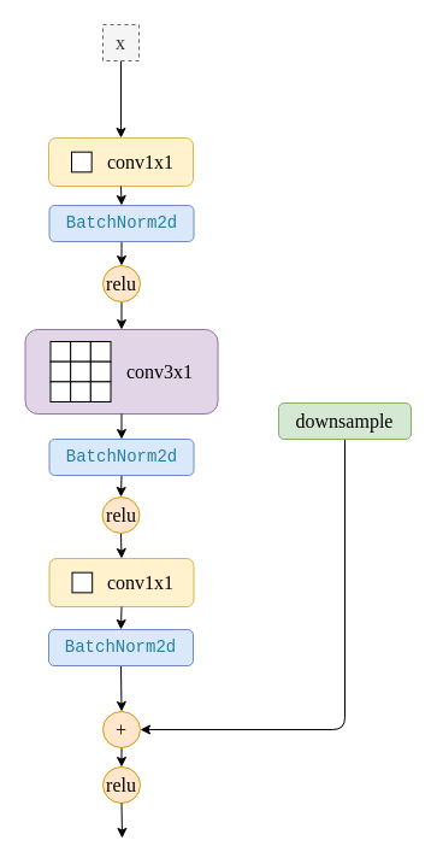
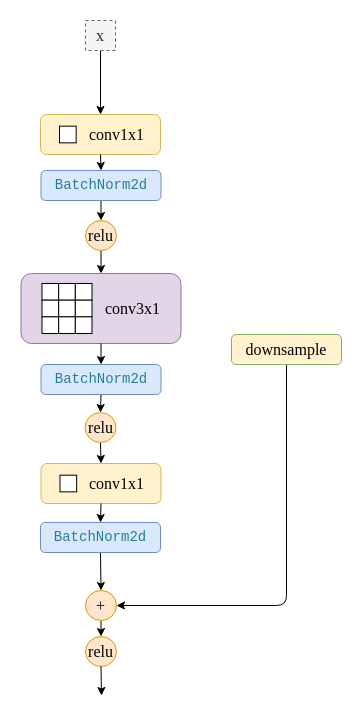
  <mxCell id="0" />
  <mxCell id="1" parent="0" />
  <mxCell id="2" value="" style="group" vertex="1" connectable="0" parent="1"><mxGeometry x="40" y="114" width="120" height="40" as="geometry" /></mxCell>
  <mxCell id="3" value="" style="rounded=1;whiteSpace=wrap;html=1;fillColor=#fff2cc;strokeColor=#d6b656;" vertex="1" parent="2"><mxGeometry width="120" height="40" as="geometry" /></mxCell>
  <mxCell id="4" value="" style="whiteSpace=wrap;html=1;aspect=fixed;" vertex="1" parent="2"><mxGeometry x="19.003" y="11.667" width="16.667" height="16.667" as="geometry" /></mxCell>
  <mxCell id="5" value="&lt;span style=&quot;&quot;&gt;conv1x1&lt;/span&gt;" style="text;html=1;align=center;verticalAlign=middle;resizable=0;points=[];autosize=1;strokeColor=none;fillColor=none;fontSize=16;fontFamily=Times New Roman;" vertex="1" parent="2"><mxGeometry x="35.67" y="5" width="80" height="30" as="geometry" /></mxCell>
  <mxCell id="6" style="edgeStyle=orthogonalEdgeStyle;rounded=0;orthogonalLoop=1;jettySize=auto;html=1;exitX=0.5;exitY=1;exitDx=0;exitDy=0;entryX=0.5;entryY=0;entryDx=0;entryDy=0;fontFamily=Times New Roman;fontSize=16;" edge="1" parent="1" source="7" target="12"><mxGeometry relative="1" as="geometry" /></mxCell>
  <mxCell id="7" value="&lt;div style=&quot;font-family: Consolas, &amp;quot;Courier New&amp;quot;, monospace; font-size: 14px; line-height: 19px;&quot;&gt;&lt;span style=&quot;color: #267f99;&quot;&gt;BatchNorm2d&lt;/span&gt; &lt;/div&gt;" style="rounded=1;whiteSpace=wrap;html=1;fontFamily=Times New Roman;fontSize=16;fillColor=#dae8fc;strokeColor=#6c8ebf;" vertex="1" parent="1"><mxGeometry x="40.5" y="170" width="120" height="30" as="geometry" /></mxCell>
  <mxCell id="8" style="edgeStyle=orthogonalEdgeStyle;rounded=0;orthogonalLoop=1;jettySize=auto;html=1;exitX=0.5;exitY=1;exitDx=0;exitDy=0;entryX=0.5;entryY=0;entryDx=0;entryDy=0;fontFamily=Times New Roman;fontSize=16;" edge="1" parent="1" source="9" target="3"><mxGeometry relative="1" as="geometry"><mxPoint x="100" y="100" as="targetPoint" /></mxGeometry></mxCell>
  <mxCell id="9" value="x" style="rounded=0;whiteSpace=wrap;html=1;fontFamily=Times New Roman;fontSize=16;fillColor=#f5f5f5;fontColor=#333333;strokeColor=#666666;dashed=1;" vertex="1" parent="1"><mxGeometry x="85" y="20" width="30" height="30" as="geometry" /></mxCell>
  <mxCell id="10" style="edgeStyle=orthogonalEdgeStyle;rounded=0;orthogonalLoop=1;jettySize=auto;html=1;exitX=0.5;exitY=1;exitDx=0;exitDy=0;entryX=0.5;entryY=0;entryDx=0;entryDy=0;fontFamily=Times New Roman;fontSize=16;" edge="1" parent="1" source="3" target="7"><mxGeometry relative="1" as="geometry"><mxPoint x="100" y="170" as="sourcePoint" /></mxGeometry></mxCell>
  <mxCell id="11" style="edgeStyle=orthogonalEdgeStyle;rounded=0;orthogonalLoop=1;jettySize=auto;html=1;exitX=0.5;exitY=1;exitDx=0;exitDy=0;entryX=0.5;entryY=0;entryDx=0;entryDy=0;fontFamily=Times New Roman;fontSize=16;" edge="1" parent="1" source="12" target="14"><mxGeometry relative="1" as="geometry" /></mxCell>
  <mxCell id="12" value="relu" style="ellipse;whiteSpace=wrap;html=1;fontFamily=Times New Roman;fontSize=16;fillColor=#ffe6cc;strokeColor=#d79b00;" vertex="1" parent="1"><mxGeometry x="85" y="220" width="31" height="30" as="geometry" /></mxCell>
  <mxCell id="13" value="" style="group" vertex="1" connectable="0" parent="1"><mxGeometry x="20.5" y="273" width="160" height="70" as="geometry" /></mxCell>
  <mxCell id="14" value="" style="rounded=1;whiteSpace=wrap;html=1;fillColor=#e1d5e7;strokeColor=#9673a6;align=center;" vertex="1" parent="13"><mxGeometry width="160" height="70" as="geometry" /></mxCell>
  <mxCell id="15" value="" style="group" vertex="1" connectable="0" parent="13"><mxGeometry x="21" y="10" width="50" height="50" as="geometry" /></mxCell>
  <mxCell id="16" value="" style="whiteSpace=wrap;html=1;aspect=fixed;" vertex="1" parent="15"><mxGeometry width="16.667" height="16.667" as="geometry" /></mxCell>
  <mxCell id="17" value="" style="whiteSpace=wrap;html=1;aspect=fixed;" vertex="1" parent="15"><mxGeometry x="16.667" width="16.667" height="16.667" as="geometry" /></mxCell>
  <mxCell id="18" value="" style="whiteSpace=wrap;html=1;aspect=fixed;" vertex="1" parent="15"><mxGeometry x="33.333" width="16.667" height="16.667" as="geometry" /></mxCell>
  <mxCell id="19" value="" style="whiteSpace=wrap;html=1;aspect=fixed;" vertex="1" parent="15"><mxGeometry y="16.667" width="16.667" height="16.667" as="geometry" /></mxCell>
  <mxCell id="20" value="" style="whiteSpace=wrap;html=1;aspect=fixed;" vertex="1" parent="15"><mxGeometry x="16.667" y="16.667" width="16.667" height="16.667" as="geometry" /></mxCell>
  <mxCell id="21" value="" style="whiteSpace=wrap;html=1;aspect=fixed;" vertex="1" parent="15"><mxGeometry x="33.333" y="16.667" width="16.667" height="16.667" as="geometry" /></mxCell>
  <mxCell id="22" value="" style="whiteSpace=wrap;html=1;aspect=fixed;" vertex="1" parent="15"><mxGeometry y="33.333" width="16.667" height="16.667" as="geometry" /></mxCell>
  <mxCell id="23" value="" style="whiteSpace=wrap;html=1;aspect=fixed;" vertex="1" parent="15"><mxGeometry x="16.667" y="33.333" width="16.667" height="16.667" as="geometry" /></mxCell>
  <mxCell id="24" value="" style="whiteSpace=wrap;html=1;aspect=fixed;" vertex="1" parent="15"><mxGeometry x="33.333" y="33.333" width="16.667" height="16.667" as="geometry" /></mxCell>
  <mxCell id="25" value="&lt;span style=&quot;&quot;&gt;conv3x1&lt;/span&gt;" style="text;html=1;align=center;verticalAlign=middle;resizable=0;points=[];autosize=1;strokeColor=none;fillColor=none;fontSize=16;fontFamily=Times New Roman;" vertex="1" parent="13"><mxGeometry x="71" y="20" width="80" height="30" as="geometry" /></mxCell>
  <mxCell id="26" style="edgeStyle=orthogonalEdgeStyle;rounded=0;orthogonalLoop=1;jettySize=auto;html=1;exitX=0.5;exitY=1;exitDx=0;exitDy=0;entryX=0.5;entryY=0;entryDx=0;entryDy=0;" edge="1" parent="1" source="27" target="43"><mxGeometry relative="1" as="geometry" /></mxCell>
  <mxCell id="27" value="&lt;div style=&quot;font-family: Consolas, &amp;quot;Courier New&amp;quot;, monospace; font-size: 14px; line-height: 19px;&quot;&gt;&lt;span style=&quot;color: #267f99;&quot;&gt;BatchNorm2d&lt;/span&gt; &lt;/div&gt;" style="rounded=1;whiteSpace=wrap;html=1;fontFamily=Times New Roman;fontSize=16;fillColor=#dae8fc;strokeColor=#6c8ebf;" vertex="1" parent="1"><mxGeometry x="40.5" y="364" width="120" height="30" as="geometry" /></mxCell>
  <mxCell id="28" style="edgeStyle=orthogonalEdgeStyle;rounded=0;orthogonalLoop=1;jettySize=auto;html=1;exitX=0.5;exitY=1;exitDx=0;exitDy=0;entryX=0.5;entryY=0;entryDx=0;entryDy=0;fontFamily=Times New Roman;fontSize=16;" edge="1" parent="1" source="14" target="27"><mxGeometry relative="1" as="geometry" /></mxCell>
  <mxCell id="29" style="edgeStyle=orthogonalEdgeStyle;curved=1;orthogonalLoop=1;jettySize=auto;html=1;exitX=0.5;exitY=1;exitDx=0;exitDy=0;entryX=0.5;entryY=0;entryDx=0;entryDy=0;fontFamily=Times New Roman;fontSize=16;" edge="1" parent="1" source="30" target="31"><mxGeometry relative="1" as="geometry" /></mxCell>
  <mxCell id="30" value="+" style="ellipse;whiteSpace=wrap;html=1;fontFamily=Times New Roman;fontSize=16;fillColor=#ffe6cc;strokeColor=#d79b00;" vertex="1" parent="1"><mxGeometry x="85" y="590" width="31" height="30" as="geometry" /></mxCell>
  <mxCell id="31" value="relu" style="ellipse;whiteSpace=wrap;html=1;fontFamily=Times New Roman;fontSize=16;fillColor=#ffe6cc;strokeColor=#d79b00;" vertex="1" parent="1"><mxGeometry x="85" y="636" width="31" height="30" as="geometry" /></mxCell>
  <mxCell id="32" style="edgeStyle=orthogonalEdgeStyle;rounded=1;orthogonalLoop=1;jettySize=auto;html=1;exitX=0.5;exitY=1;exitDx=0;exitDy=0;entryX=1;entryY=0.5;entryDx=0;entryDy=0;fontFamily=Times New Roman;fontSize=16;" edge="1" parent="1" source="33" target="30"><mxGeometry relative="1" as="geometry" /></mxCell>
- <mxCell id="33" value="downsample" style="rounded=1;whiteSpace=wrap;html=1;fontFamily=Times New Roman;fontSize=16;fillColor=#d5e8d4;strokeColor=#82b366;" vertex="1" parent="1"><mxGeometry x="231" y="334" width="110" height="30" as="geometry" /></mxCell>
+ <mxCell id="33" value="downsample" style="rounded=1;whiteSpace=wrap;html=1;fontFamily=Times New Roman;fontSize=16;fillColor=#fff2cc;strokeColor=#82b366;" vertex="1" parent="1"><mxGeometry x="231" y="334" width="110" height="30" as="geometry" /></mxCell>
  <mxCell id="34" value="" style="endArrow=classic;html=1;rounded=1;fontFamily=Times New Roman;fontSize=16;exitX=0.5;exitY=1;exitDx=0;exitDy=0;" edge="1" parent="1" source="31"><mxGeometry width="50" height="50" relative="1" as="geometry"><mxPoint x="71" y="735" as="sourcePoint" /><mxPoint x="101" y="695" as="targetPoint" /></mxGeometry></mxCell>
  <mxCell id="35" value="" style="group" vertex="1" connectable="0" parent="1"><mxGeometry x="40.5" y="463" width="120" height="40" as="geometry" /></mxCell>
  <mxCell id="36" value="" style="rounded=1;whiteSpace=wrap;html=1;fillColor=#fff2cc;strokeColor=#d6b656;" vertex="1" parent="35"><mxGeometry width="120" height="40" as="geometry" /></mxCell>
  <mxCell id="37" value="" style="whiteSpace=wrap;html=1;aspect=fixed;" vertex="1" parent="35"><mxGeometry x="19.003" y="11.667" width="16.667" height="16.667" as="geometry" /></mxCell>
  <mxCell id="38" value="&lt;span style=&quot;&quot;&gt;conv1x1&lt;/span&gt;" style="text;html=1;align=center;verticalAlign=middle;resizable=0;points=[];autosize=1;strokeColor=none;fillColor=none;fontSize=16;fontFamily=Times New Roman;" vertex="1" parent="35"><mxGeometry x="35.67" y="5" width="80" height="30" as="geometry" /></mxCell>
  <mxCell id="39" style="edgeStyle=orthogonalEdgeStyle;rounded=0;orthogonalLoop=1;jettySize=auto;html=1;exitX=0.5;exitY=1;exitDx=0;exitDy=0;entryX=0.5;entryY=0;entryDx=0;entryDy=0;fontFamily=Times New Roman;fontSize=16;" edge="1" parent="1" source="40" target="30"><mxGeometry relative="1" as="geometry"><mxPoint x="101" y="589" as="targetPoint" /></mxGeometry></mxCell>
  <mxCell id="40" value="&lt;div style=&quot;font-family: Consolas, &amp;quot;Courier New&amp;quot;, monospace; font-size: 14px; line-height: 19px;&quot;&gt;&lt;span style=&quot;color: #267f99;&quot;&gt;BatchNorm2d&lt;/span&gt; &lt;/div&gt;" style="rounded=1;whiteSpace=wrap;html=1;fontFamily=Times New Roman;fontSize=16;fillColor=#dae8fc;strokeColor=#6c8ebf;" vertex="1" parent="1"><mxGeometry x="40" y="522" width="120" height="30" as="geometry" /></mxCell>
  <mxCell id="41" style="edgeStyle=orthogonalEdgeStyle;rounded=0;orthogonalLoop=1;jettySize=auto;html=1;exitX=0.5;exitY=1;exitDx=0;exitDy=0;entryX=0.5;entryY=0;entryDx=0;entryDy=0;fontFamily=Times New Roman;fontSize=16;" edge="1" parent="1" source="36" target="40"><mxGeometry relative="1" as="geometry"><mxPoint x="100.5" y="519" as="sourcePoint" /></mxGeometry></mxCell>
  <mxCell id="42" style="edgeStyle=orthogonalEdgeStyle;rounded=0;orthogonalLoop=1;jettySize=auto;html=1;exitX=0.5;exitY=1;exitDx=0;exitDy=0;entryX=0.5;entryY=0;entryDx=0;entryDy=0;fontFamily=Times New Roman;fontSize=16;" edge="1" parent="1" source="43" target="36"><mxGeometry relative="1" as="geometry"><mxPoint x="100" y="481" as="targetPoint" /></mxGeometry></mxCell>
  <mxCell id="43" value="relu" style="ellipse;whiteSpace=wrap;html=1;fontFamily=Times New Roman;fontSize=16;fillColor=#ffe6cc;strokeColor=#d79b00;" vertex="1" parent="1"><mxGeometry x="84.5" y="412" width="31" height="30" as="geometry" /></mxCell>
